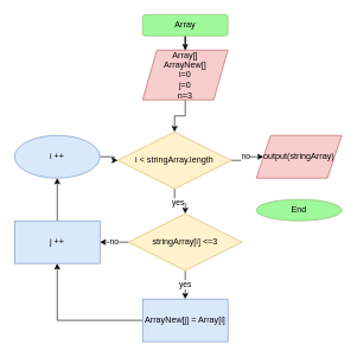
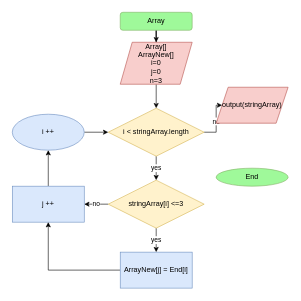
  <mxCell id="0" />
  <mxCell id="1" parent="0" />
  <mxCell id="2" style="edgeStyle=orthogonalEdgeStyle;rounded=0;orthogonalLoop=1;jettySize=auto;html=1;" parent="1" source="3" target="5" edge="1"><mxGeometry relative="1" as="geometry" /></mxCell>
  <mxCell id="3" value="Array" style="rounded=1;whiteSpace=wrap;html=1;fillColor=#9FF99A;strokeColor=#82b366;" parent="1" vertex="1"><mxGeometry x="200" y="20" width="120" height="30" as="geometry" /></mxCell>
  <mxCell id="4" style="edgeStyle=orthogonalEdgeStyle;rounded=0;orthogonalLoop=1;jettySize=auto;html=1;" parent="1" source="5" target="8" edge="1"><mxGeometry relative="1" as="geometry" /></mxCell>
  <mxCell id="5" value="Array[]&lt;br&gt;ArrayNew[]&lt;br&gt;i=0&lt;br&gt;j=0&lt;br&gt;n=3" style="shape=parallelogram;perimeter=parallelogramPerimeter;whiteSpace=wrap;html=1;fixedSize=1;fillColor=#f8cecc;strokeColor=#b85450;" parent="1" vertex="1"><mxGeometry x="200" y="70" width="120" height="70" as="geometry" /></mxCell>
  <mxCell id="6" value="yes" style="edgeStyle=orthogonalEdgeStyle;rounded=0;orthogonalLoop=1;jettySize=auto;html=1;entryX=0.5;entryY=0;entryDx=0;entryDy=0;" parent="1" source="8" target="11" edge="1"><mxGeometry relative="1" as="geometry" /></mxCell>
  <mxCell id="7" value="no" style="edgeStyle=orthogonalEdgeStyle;rounded=0;orthogonalLoop=1;jettySize=auto;html=1;entryX=0;entryY=0.5;entryDx=0;entryDy=0;" parent="1" source="8" target="12" edge="1"><mxGeometry relative="1" as="geometry" /></mxCell>
- <mxCell id="8" value="i &amp;lt; stringArray.length" style="rhombus;whiteSpace=wrap;html=1;fillColor=#fff2cc;strokeColor=#d6b656;" parent="1" vertex="1"><mxGeometry x="165" y="185" width="160" height="80" as="geometry" /></mxCell>
+ <mxCell id="8" value="i &amp;lt; stringArray.length" style="rhombus;whiteSpace=wrap;html=1;fillColor=#fff2cc;strokeColor=#d6b656;" parent="1" vertex="1"><mxGeometry x="180" y="180" width="160" height="80" as="geometry" /></mxCell>
  <mxCell id="9" value="no" style="edgeStyle=orthogonalEdgeStyle;rounded=0;orthogonalLoop=1;jettySize=auto;html=1;entryX=1;entryY=0.5;entryDx=0;entryDy=0;" parent="1" source="11" target="17" edge="1"><mxGeometry relative="1" as="geometry" /></mxCell>
  <mxCell id="10" value="yes" style="edgeStyle=orthogonalEdgeStyle;rounded=0;orthogonalLoop=1;jettySize=auto;html=1;" parent="1" source="11" target="19" edge="1"><mxGeometry relative="1" as="geometry"><Array as="points"><mxPoint x="260" y="400" /><mxPoint x="260" y="400" /></Array></mxGeometry></mxCell>
  <mxCell id="11" value="stringArray[i] &amp;lt;=3" style="rhombus;whiteSpace=wrap;html=1;fillColor=#fff2cc;strokeColor=#d6b656;" parent="1" vertex="1"><mxGeometry x="180" y="300" width="160" height="80" as="geometry" /></mxCell>
- <mxCell id="12" value="output(stringArray&lt;span style=&quot;background-color: initial;&quot;&gt;)&lt;/span&gt;" style="shape=parallelogram;perimeter=parallelogramPerimeter;whiteSpace=wrap;html=1;fixedSize=1;fillColor=#f8cecc;strokeColor=#b85450;" parent="1" vertex="1"><mxGeometry x="360" y="190" width="120" height="60" as="geometry" /></mxCell>
+ <mxCell id="12" value="output(stringArray&lt;span style=&quot;background-color: initial;&quot;&gt;)&lt;/span&gt;" style="shape=parallelogram;perimeter=parallelogramPerimeter;whiteSpace=wrap;html=1;fixedSize=1;fillColor=#f8cecc;strokeColor=#b85450;" parent="1" vertex="1"><mxGeometry x="360" y="145" width="120" height="60" as="geometry" /></mxCell>
  <mxCell id="13" value="End" style="ellipse;whiteSpace=wrap;html=1;fillColor=#9FF99A;strokeColor=#82b366;" parent="1" vertex="1"><mxGeometry x="360" y="280" width="120" height="30" as="geometry" /></mxCell>
  <mxCell id="14" style="edgeStyle=orthogonalEdgeStyle;rounded=0;orthogonalLoop=1;jettySize=auto;html=1;" parent="1" source="15" target="8" edge="1"><mxGeometry relative="1" as="geometry" /></mxCell>
  <mxCell id="15" value="i ++" style="ellipse;whiteSpace=wrap;html=1;fillColor=#dae8fc;strokeColor=#6c8ebf;" parent="1" vertex="1"><mxGeometry x="20" y="190" width="120" height="60" as="geometry" /></mxCell>
  <mxCell id="16" style="edgeStyle=orthogonalEdgeStyle;rounded=0;orthogonalLoop=1;jettySize=auto;html=1;entryX=0.5;entryY=1;entryDx=0;entryDy=0;" parent="1" source="17" target="15" edge="1"><mxGeometry relative="1" as="geometry" /></mxCell>
  <mxCell id="17" value="j ++" style="rounded=0;whiteSpace=wrap;html=1;fillColor=#dae8fc;strokeColor=#6c8ebf;" parent="1" vertex="1"><mxGeometry x="20" y="310" width="120" height="60" as="geometry" /></mxCell>
  <mxCell id="18" style="edgeStyle=orthogonalEdgeStyle;rounded=0;orthogonalLoop=1;jettySize=auto;html=1;entryX=0.5;entryY=1;entryDx=0;entryDy=0;" parent="1" source="19" target="17" edge="1"><mxGeometry relative="1" as="geometry" /></mxCell>
- <mxCell id="19" value="ArrayNew[j] = Array[i]" style="rounded=0;whiteSpace=wrap;html=1;fillColor=#dae8fc;strokeColor=#6c8ebf;" parent="1" vertex="1"><mxGeometry x="200" y="420" width="120" height="60" as="geometry" /></mxCell>
+ <mxCell id="19" value="ArrayNew[j] = End[i]" style="rounded=0;whiteSpace=wrap;html=1;fillColor=#dae8fc;strokeColor=#6c8ebf;" parent="1" vertex="1"><mxGeometry x="200" y="420" width="120" height="60" as="geometry" /></mxCell>
